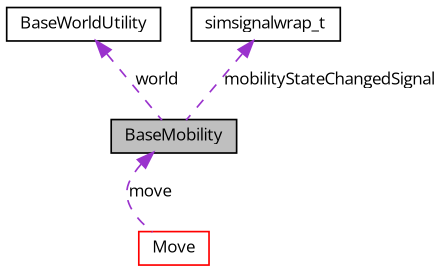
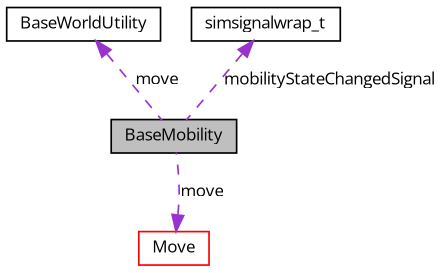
  digraph {
    fontname="Open Sans"
    node [color=black fillcolor=white fontname="Open Sans" fontsize=10 shape=record style=filled]
    edge [color=darkorchid3 dir=back fontname="Open Sans" fontsize=10 labelfontname=FreeSans labelfontsize=10 style=dashed]
    n1 [fillcolor=grey75 fontcolor=black height=0.2 label=BaseMobility width=0.4]
    n2 [color=red height=0.2 label=Move width=0.4]
    n3 [height=0.2 label=BaseWorldUtility width=0.4]
    n4 [height=0.2 label=simsignalwrap_t width=0.4]
-   n1 -> n2 [label=move]
-   n3 -> n1 [label=world]
+   n2 -> n1 [label=move]
+   n3 -> n1 [label=move]
    n4 -> n1 [label=mobilityStateChangedSignal]
  }
